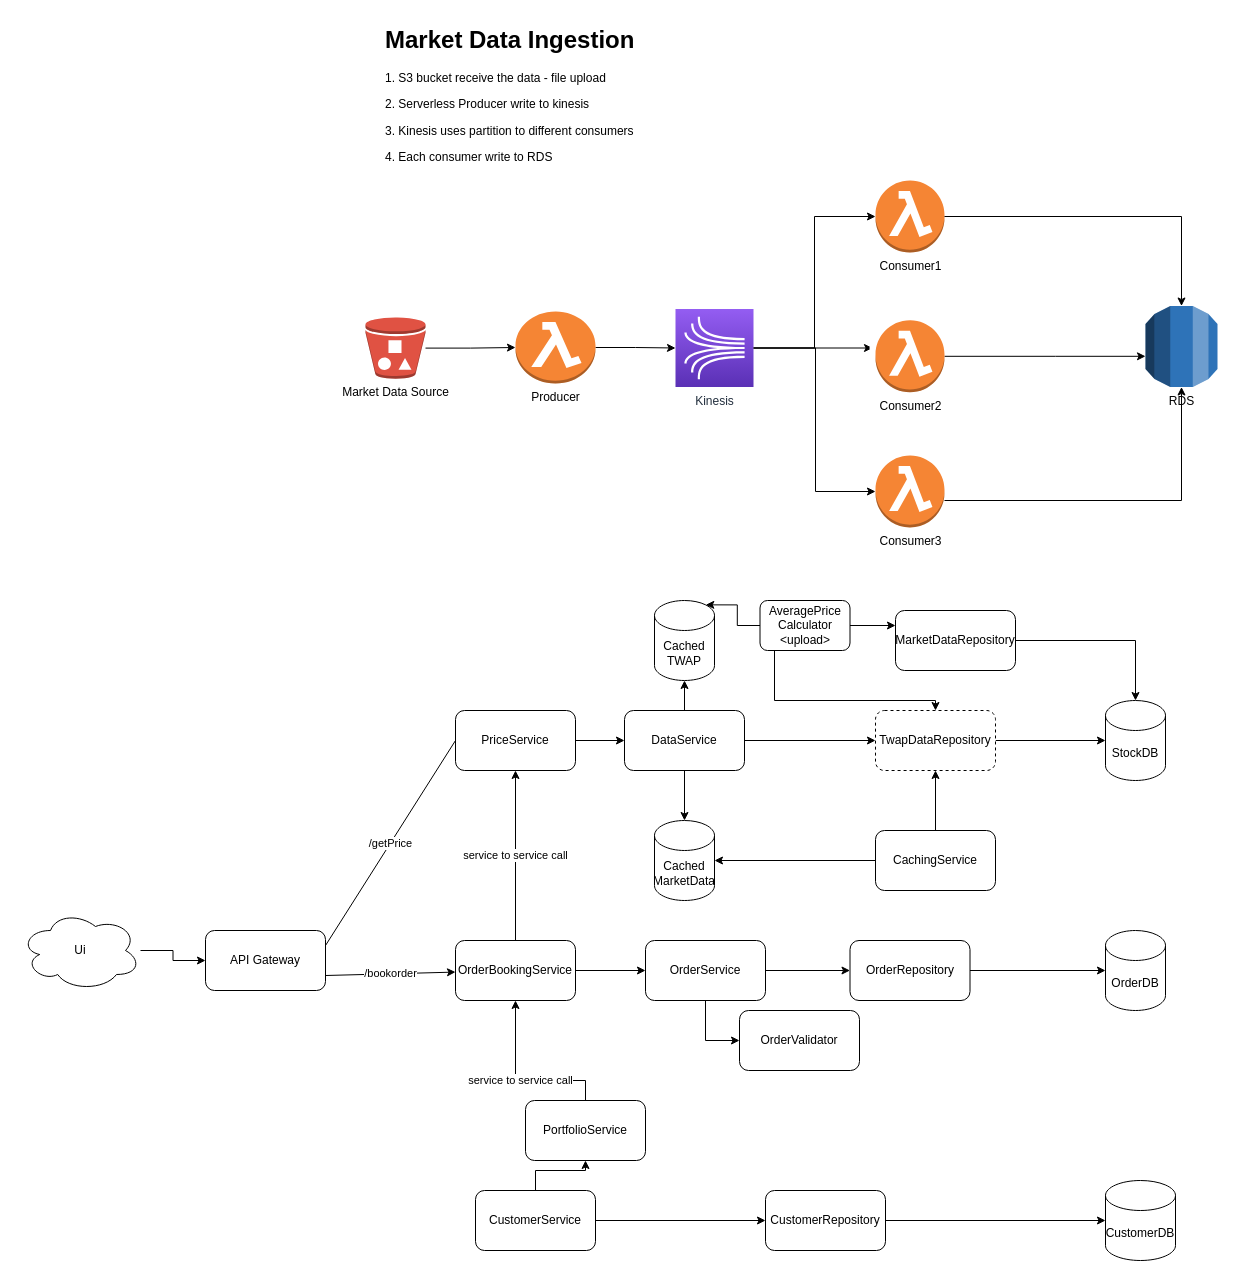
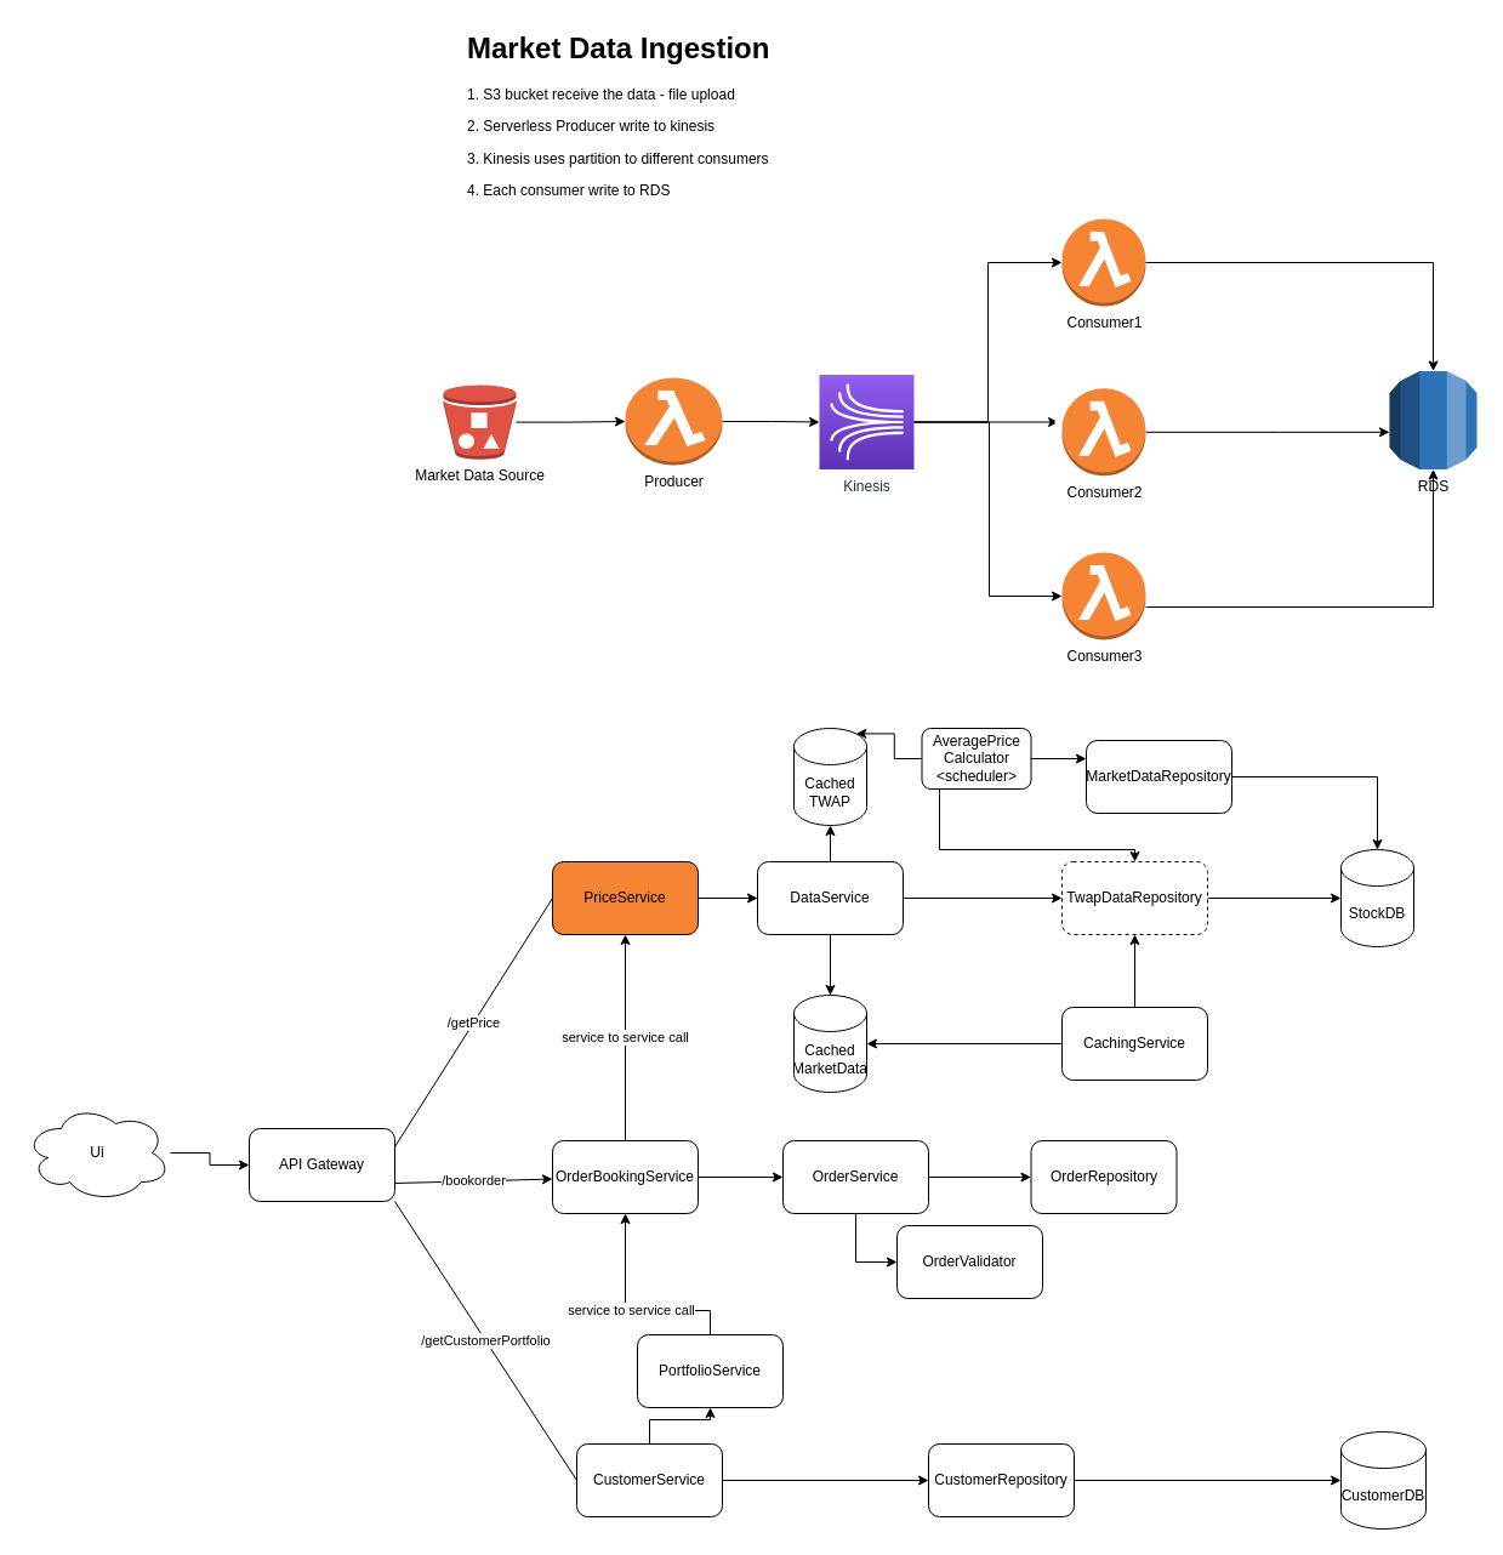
  <mxCell id="0" />
  <mxCell id="1" parent="0" />
  <mxCell id="2" style="edgeStyle=orthogonalEdgeStyle;rounded=0;orthogonalLoop=1;jettySize=auto;html=1;" edge="1" parent="1" source="3" target="8"><mxGeometry relative="1" as="geometry" /></mxCell>
  <mxCell id="3" value="Producer" style="outlineConnect=0;dashed=0;verticalLabelPosition=bottom;verticalAlign=top;align=center;html=1;shape=mxgraph.aws3.lambda_function;fillColor=#F58534;gradientColor=none;" vertex="1" parent="1"><mxGeometry x="515" y="311" width="80" height="72" as="geometry" /></mxCell>
  <mxCell id="4" value="RDS" style="outlineConnect=0;dashed=0;verticalLabelPosition=bottom;verticalAlign=top;align=center;html=1;shape=mxgraph.aws3.rds;fillColor=#2E73B8;gradientColor=none;" vertex="1" parent="1"><mxGeometry x="1145" y="305.5" width="72" height="81" as="geometry" /></mxCell>
  <mxCell id="5" style="edgeStyle=orthogonalEdgeStyle;rounded=0;orthogonalLoop=1;jettySize=auto;html=1;" edge="1" parent="1" source="6" target="3"><mxGeometry relative="1" as="geometry" /></mxCell>
  <mxCell id="6" value="Market Data Source" style="outlineConnect=0;dashed=0;verticalLabelPosition=bottom;verticalAlign=top;align=center;html=1;shape=mxgraph.aws3.bucket_with_objects;fillColor=#E05243;gradientColor=none;" vertex="1" parent="1"><mxGeometry x="365" y="316.75" width="60" height="61.5" as="geometry" /></mxCell>
  <mxCell id="7" value="" style="edgeStyle=orthogonalEdgeStyle;rounded=0;orthogonalLoop=1;jettySize=auto;html=1;" edge="1" parent="1" source="8" target="13"><mxGeometry relative="1" as="geometry" /></mxCell>
  <mxCell id="8" value="Kinesis" style="sketch=0;points=[[0,0,0],[0.25,0,0],[0.5,0,0],[0.75,0,0],[1,0,0],[0,1,0],[0.25,1,0],[0.5,1,0],[0.75,1,0],[1,1,0],[0,0.25,0],[0,0.5,0],[0,0.75,0],[1,0.25,0],[1,0.5,0],[1,0.75,0]];outlineConnect=0;fontColor=#232F3E;gradientColor=#945DF2;gradientDirection=north;fillColor=#5A30B5;strokeColor=#ffffff;dashed=0;verticalLabelPosition=bottom;verticalAlign=top;align=center;html=1;fontSize=12;fontStyle=0;aspect=fixed;shape=mxgraph.aws4.resourceIcon;resIcon=mxgraph.aws4.kinesis;" vertex="1" parent="1"><mxGeometry x="675" y="308.5" width="78" height="78" as="geometry" /></mxCell>
  <mxCell id="9" value="Consumer1" style="outlineConnect=0;dashed=0;verticalLabelPosition=bottom;verticalAlign=top;align=center;html=1;shape=mxgraph.aws3.lambda_function;fillColor=#F58534;gradientColor=none;" vertex="1" parent="1"><mxGeometry x="875" y="180" width="69" height="72" as="geometry" /></mxCell>
  <mxCell id="10" value="" style="edgeStyle=orthogonalEdgeStyle;rounded=0;orthogonalLoop=1;jettySize=auto;html=1;" edge="1" parent="1" source="11" target="4"><mxGeometry relative="1" as="geometry"><mxPoint x="1065" y="390" as="targetPoint" /><Array as="points"><mxPoint x="1055" y="356" /><mxPoint x="1055" y="356" /></Array></mxGeometry></mxCell>
  <mxCell id="11" value="Consumer2" style="outlineConnect=0;dashed=0;verticalLabelPosition=bottom;verticalAlign=top;align=center;html=1;shape=mxgraph.aws3.lambda_function;fillColor=#F58534;gradientColor=none;" vertex="1" parent="1"><mxGeometry x="875" y="319.75" width="69" height="72" as="geometry" /></mxCell>
  <mxCell id="12" value="Consumer3" style="outlineConnect=0;dashed=0;verticalLabelPosition=bottom;verticalAlign=top;align=center;html=1;shape=mxgraph.aws3.lambda_function;fillColor=#F58534;gradientColor=none;" vertex="1" parent="1"><mxGeometry x="875" y="455" width="69" height="72" as="geometry" /></mxCell>
  <mxCell id="13" value="" style="shape=waypoint;sketch=0;size=6;pointerEvents=1;points=[];fillColor=#5A30B5;resizable=0;rotatable=0;perimeter=centerPerimeter;snapToPoint=1;dashed=0;fontColor=#232F3E;fontStyle=0;verticalAlign=top;strokeColor=#ffffff;gradientColor=#945DF2;gradientDirection=north;" vertex="1" parent="1"><mxGeometry x="852" y="327.5" width="40" height="40" as="geometry" /></mxCell>
  <mxCell id="14" value="" style="edgeStyle=orthogonalEdgeStyle;rounded=0;orthogonalLoop=1;jettySize=auto;html=1;entryX=0;entryY=0.5;entryDx=0;entryDy=0;entryPerimeter=0;" edge="1" parent="1" source="8" target="9"><mxGeometry relative="1" as="geometry"><mxPoint x="725" y="260" as="sourcePoint" /><mxPoint x="844" y="260" as="targetPoint" /></mxGeometry></mxCell>
  <mxCell id="15" value="" style="edgeStyle=orthogonalEdgeStyle;rounded=0;orthogonalLoop=1;jettySize=auto;html=1;" edge="1" parent="1" source="8" target="12"><mxGeometry relative="1" as="geometry"><mxPoint x="763" y="357.5" as="sourcePoint" /><mxPoint x="885" y="226" as="targetPoint" /><Array as="points"><mxPoint x="815" y="348" /><mxPoint x="815" y="491" /></Array></mxGeometry></mxCell>
  <mxCell id="16" value="" style="edgeStyle=orthogonalEdgeStyle;rounded=0;orthogonalLoop=1;jettySize=auto;html=1;" edge="1" parent="1" source="9" target="4"><mxGeometry relative="1" as="geometry"><mxPoint x="951" y="215.5" as="sourcePoint" /><mxPoint x="1152" y="215.5" as="targetPoint" /><Array as="points"><mxPoint x="1181" y="216" /></Array></mxGeometry></mxCell>
  <mxCell id="17" value="" style="edgeStyle=orthogonalEdgeStyle;rounded=0;orthogonalLoop=1;jettySize=auto;html=1;" edge="1" parent="1" source="12" target="4"><mxGeometry relative="1" as="geometry"><mxPoint x="944" y="500" as="sourcePoint" /><mxPoint x="1181" y="594.75" as="targetPoint" /><Array as="points"><mxPoint x="1181" y="500" /></Array></mxGeometry></mxCell>
  <mxCell id="18" value="&lt;h1&gt;Market Data Ingestion&lt;/h1&gt;&lt;p&gt;1. S3 bucket receive the data - file upload&lt;/p&gt;&lt;p&gt;2. Serverless Producer write to kinesis&lt;/p&gt;&lt;p&gt;3. Kinesis uses partition to different consumers&lt;/p&gt;&lt;p&gt;4. Each consumer write to RDS&amp;nbsp;&lt;/p&gt;" style="text;html=1;strokeColor=none;fillColor=none;spacing=5;spacingTop=-20;whiteSpace=wrap;overflow=hidden;rounded=0;align=left;" vertex="1" parent="1"><mxGeometry x="380" y="20" width="270" height="190" as="geometry" /></mxCell>
  <mxCell id="19" style="edgeStyle=orthogonalEdgeStyle;rounded=0;orthogonalLoop=1;jettySize=auto;html=1;" edge="1" parent="1" source="52" target="37"><mxGeometry relative="1" as="geometry"><mxPoint x="545" y="730" as="sourcePoint" /></mxGeometry></mxCell>
  <mxCell id="20" value="" style="edgeStyle=orthogonalEdgeStyle;rounded=0;orthogonalLoop=1;jettySize=auto;html=1;" edge="1" parent="1" source="21" target="52"><mxGeometry relative="1" as="geometry" /></mxCell>
- <mxCell id="21" value="PriceService" style="rounded=1;whiteSpace=wrap;html=1;align=center;" vertex="1" parent="1"><mxGeometry x="455" y="710" width="120" height="60" as="geometry" /></mxCell>
+ <mxCell id="21" value="PriceService" style="rounded=1;whiteSpace=wrap;html=1;align=center;fillColor=#f58534;" vertex="1" parent="1"><mxGeometry x="455" y="710" width="120" height="60" as="geometry" /></mxCell>
  <mxCell id="22" value="StockDB" style="shape=cylinder3;whiteSpace=wrap;html=1;boundedLbl=1;backgroundOutline=1;size=15;align=center;" vertex="1" parent="1"><mxGeometry x="1105" y="700" width="60" height="80" as="geometry" /></mxCell>
  <mxCell id="23" style="edgeStyle=orthogonalEdgeStyle;rounded=0;orthogonalLoop=1;jettySize=auto;html=1;" edge="1" parent="1" source="24" target="22"><mxGeometry relative="1" as="geometry" /></mxCell>
  <mxCell id="24" value="MarketDataRepository" style="rounded=1;whiteSpace=wrap;html=1;align=center;" vertex="1" parent="1"><mxGeometry x="895" y="610" width="120" height="60" as="geometry" /></mxCell>
  <mxCell id="25" value="service to service call" style="edgeStyle=orthogonalEdgeStyle;rounded=0;orthogonalLoop=1;jettySize=auto;html=1;" edge="1" parent="1" source="27" target="21"><mxGeometry relative="1" as="geometry" /></mxCell>
  <mxCell id="26" value="" style="edgeStyle=orthogonalEdgeStyle;rounded=0;orthogonalLoop=1;jettySize=auto;html=1;" edge="1" parent="1" source="27" target="49"><mxGeometry relative="1" as="geometry" /></mxCell>
  <mxCell id="27" value="OrderBookingService" style="rounded=1;whiteSpace=wrap;html=1;align=center;" vertex="1" parent="1"><mxGeometry x="455" y="940" width="120" height="60" as="geometry" /></mxCell>
- <mxCell id="28" style="edgeStyle=orthogonalEdgeStyle;rounded=0;orthogonalLoop=1;jettySize=auto;html=1;entryX=0;entryY=0.5;entryDx=0;entryDy=0;entryPerimeter=0;" edge="1" parent="1" source="29" target="46"><mxGeometry relative="1" as="geometry" /></mxCell>
  <mxCell id="29" value="OrderRepository" style="rounded=1;whiteSpace=wrap;html=1;align=center;" vertex="1" parent="1"><mxGeometry x="849.5" y="940" width="120" height="60" as="geometry" /></mxCell>
  <mxCell id="30" value="/getPrice" style="endArrow=none;html=1;rounded=0;entryX=0;entryY=0.5;entryDx=0;entryDy=0;exitX=1;exitY=0.25;exitDx=0;exitDy=0;" edge="1" parent="1" source="36" target="21"><mxGeometry width="50" height="50" relative="1" as="geometry"><mxPoint x="264" y="730" as="sourcePoint" /><mxPoint x="424" y="730" as="targetPoint" /></mxGeometry></mxCell>
  <mxCell id="31" value="/bookorder" style="endArrow=classic;html=1;rounded=0;exitX=1;exitY=0.75;exitDx=0;exitDy=0;" edge="1" parent="1" source="36" target="27"><mxGeometry width="50" height="50" relative="1" as="geometry"><mxPoint x="225" y="880" as="sourcePoint" /><mxPoint x="305" y="810" as="targetPoint" /></mxGeometry></mxCell>
  <mxCell id="32" style="edgeStyle=orthogonalEdgeStyle;rounded=0;orthogonalLoop=1;jettySize=auto;html=1;entryX=0;entryY=0.5;entryDx=0;entryDy=0;entryPerimeter=0;" edge="1" parent="1" source="33" target="22"><mxGeometry relative="1" as="geometry" /></mxCell>
  <mxCell id="33" value="TwapDataRepository" style="rounded=1;whiteSpace=wrap;html=1;align=center;dashed=1;" vertex="1" parent="1"><mxGeometry x="875" y="710" width="120" height="60" as="geometry" /></mxCell>
  <mxCell id="34" value="" style="edgeStyle=orthogonalEdgeStyle;rounded=0;orthogonalLoop=1;jettySize=auto;html=1;" edge="1" parent="1" source="35" target="36"><mxGeometry relative="1" as="geometry" /></mxCell>
  <mxCell id="35" value="Ui" style="ellipse;shape=cloud;whiteSpace=wrap;html=1;align=center;" vertex="1" parent="1"><mxGeometry x="20" y="910" width="120" height="80" as="geometry" /></mxCell>
  <mxCell id="36" value="API Gateway" style="rounded=1;whiteSpace=wrap;html=1;align=center;" vertex="1" parent="1"><mxGeometry x="205" y="930" width="120" height="60" as="geometry" /></mxCell>
  <mxCell id="37" value="Cached&lt;br&gt;MarketData" style="shape=cylinder3;whiteSpace=wrap;html=1;boundedLbl=1;backgroundOutline=1;size=15;align=center;" vertex="1" parent="1"><mxGeometry x="654" y="820" width="60" height="80" as="geometry" /></mxCell>
  <mxCell id="38" style="edgeStyle=orthogonalEdgeStyle;rounded=0;orthogonalLoop=1;jettySize=auto;html=1;" edge="1" parent="1" source="40" target="37"><mxGeometry relative="1" as="geometry" /></mxCell>
  <mxCell id="39" style="edgeStyle=orthogonalEdgeStyle;rounded=0;orthogonalLoop=1;jettySize=auto;html=1;" edge="1" parent="1" source="40" target="33"><mxGeometry relative="1" as="geometry" /></mxCell>
  <mxCell id="40" value="CachingService" style="rounded=1;whiteSpace=wrap;html=1;align=center;" vertex="1" parent="1"><mxGeometry x="875" y="830" width="120" height="60" as="geometry" /></mxCell>
  <mxCell id="41" value="Cached&lt;br&gt;TWAP" style="shape=cylinder3;whiteSpace=wrap;html=1;boundedLbl=1;backgroundOutline=1;size=15;align=center;" vertex="1" parent="1"><mxGeometry x="654" y="600" width="60" height="80" as="geometry" /></mxCell>
  <mxCell id="42" style="edgeStyle=orthogonalEdgeStyle;rounded=0;orthogonalLoop=1;jettySize=auto;html=1;entryX=0;entryY=0.25;entryDx=0;entryDy=0;" edge="1" parent="1" source="45" target="24"><mxGeometry relative="1" as="geometry" /></mxCell>
  <mxCell id="43" style="edgeStyle=orthogonalEdgeStyle;rounded=0;orthogonalLoop=1;jettySize=auto;html=1;" edge="1" parent="1" source="45" target="33"><mxGeometry relative="1" as="geometry"><Array as="points"><mxPoint x="774" y="700" /><mxPoint x="935" y="700" /></Array></mxGeometry></mxCell>
  <mxCell id="44" style="edgeStyle=orthogonalEdgeStyle;rounded=0;orthogonalLoop=1;jettySize=auto;html=1;entryX=0.855;entryY=0;entryDx=0;entryDy=4.35;entryPerimeter=0;" edge="1" parent="1" source="45" target="41"><mxGeometry relative="1" as="geometry" /></mxCell>
- <mxCell id="45" value="AveragePrice&lt;br&gt;Calculator&lt;br&gt;&amp;lt;upload&amp;gt;" style="rounded=1;whiteSpace=wrap;html=1;align=center;" vertex="1" parent="1"><mxGeometry x="759.5" y="600" width="90" height="50" as="geometry" /></mxCell>
- <mxCell id="46" value="OrderDB" style="shape=cylinder3;whiteSpace=wrap;html=1;boundedLbl=1;backgroundOutline=1;size=15;align=center;" vertex="1" parent="1"><mxGeometry x="1105" y="930" width="60" height="80" as="geometry" /></mxCell>
+ <mxCell id="45" value="AveragePrice&lt;br&gt;Calculator&lt;br&gt;&amp;lt;scheduler&amp;gt;" style="rounded=1;whiteSpace=wrap;html=1;align=center;" vertex="1" parent="1"><mxGeometry x="759.5" y="600" width="90" height="50" as="geometry" /></mxCell>
  <mxCell id="47" value="" style="edgeStyle=orthogonalEdgeStyle;rounded=0;orthogonalLoop=1;jettySize=auto;html=1;" edge="1" parent="1" source="49" target="29"><mxGeometry relative="1" as="geometry" /></mxCell>
  <mxCell id="48" style="edgeStyle=orthogonalEdgeStyle;rounded=0;orthogonalLoop=1;jettySize=auto;html=1;entryX=0;entryY=0.5;entryDx=0;entryDy=0;" edge="1" parent="1" source="49" target="62"><mxGeometry relative="1" as="geometry" /></mxCell>
  <mxCell id="49" value="OrderService" style="rounded=1;whiteSpace=wrap;html=1;align=center;" vertex="1" parent="1"><mxGeometry x="645" y="940" width="120" height="60" as="geometry" /></mxCell>
  <mxCell id="50" value="" style="edgeStyle=orthogonalEdgeStyle;rounded=0;orthogonalLoop=1;jettySize=auto;html=1;" edge="1" parent="1" source="52" target="41"><mxGeometry relative="1" as="geometry" /></mxCell>
  <mxCell id="51" style="edgeStyle=orthogonalEdgeStyle;rounded=0;orthogonalLoop=1;jettySize=auto;html=1;" edge="1" parent="1" source="52" target="33"><mxGeometry relative="1" as="geometry" /></mxCell>
  <mxCell id="52" value="DataService" style="rounded=1;whiteSpace=wrap;html=1;align=center;" vertex="1" parent="1"><mxGeometry x="624" y="710" width="120" height="60" as="geometry" /></mxCell>
  <mxCell id="53" value="CustomerDB" style="shape=cylinder3;whiteSpace=wrap;html=1;boundedLbl=1;backgroundOutline=1;size=15;align=center;" vertex="1" parent="1"><mxGeometry x="1105" y="1180" width="70" height="80" as="geometry" /></mxCell>
  <mxCell id="54" style="edgeStyle=orthogonalEdgeStyle;rounded=0;orthogonalLoop=1;jettySize=auto;html=1;entryX=0.5;entryY=1;entryDx=0;entryDy=0;" edge="1" parent="1" source="55" target="59"><mxGeometry relative="1" as="geometry" /></mxCell>
  <mxCell id="55" value="CustomerService" style="rounded=1;whiteSpace=wrap;html=1;align=center;" vertex="1" parent="1"><mxGeometry x="475" y="1190" width="120" height="60" as="geometry" /></mxCell>
+ <mxCell id="56" value="/getCustomerPortfolio" style="endArrow=none;html=1;rounded=0;entryX=0;entryY=0.5;entryDx=0;entryDy=0;exitX=1;exitY=1;exitDx=0;exitDy=0;" edge="1" parent="1" source="36" target="55"><mxGeometry width="50" height="50" relative="1" as="geometry"><mxPoint x="245" y="1115" as="sourcePoint" /><mxPoint x="395" y="1030" as="targetPoint" /></mxGeometry></mxCell>
  <mxCell id="57" value="service to service call" style="edgeStyle=orthogonalEdgeStyle;rounded=0;orthogonalLoop=1;jettySize=auto;html=1;" edge="1" parent="1" source="59" target="27"><mxGeometry relative="1" as="geometry"><Array as="points"><mxPoint x="585" y="1080" /><mxPoint x="515" y="1080" /></Array></mxGeometry></mxCell>
  <mxCell id="58" style="edgeStyle=orthogonalEdgeStyle;rounded=0;orthogonalLoop=1;jettySize=auto;html=1;" edge="1" parent="1" source="55" target="61"><mxGeometry relative="1" as="geometry"><mxPoint x="875" y="1160" as="targetPoint" /></mxGeometry></mxCell>
  <mxCell id="59" value="PortfolioService" style="rounded=1;whiteSpace=wrap;html=1;align=center;" vertex="1" parent="1"><mxGeometry x="525" y="1100" width="120" height="60" as="geometry" /></mxCell>
  <mxCell id="60" value="" style="edgeStyle=orthogonalEdgeStyle;rounded=0;orthogonalLoop=1;jettySize=auto;html=1;" edge="1" parent="1" source="61" target="53"><mxGeometry relative="1" as="geometry" /></mxCell>
  <mxCell id="61" value="CustomerRepository" style="rounded=1;whiteSpace=wrap;html=1;align=center;" vertex="1" parent="1"><mxGeometry x="765" y="1190" width="120" height="60" as="geometry" /></mxCell>
  <mxCell id="62" value="OrderValidator" style="rounded=1;whiteSpace=wrap;html=1;align=center;" vertex="1" parent="1"><mxGeometry x="739" y="1010" width="120" height="60" as="geometry" /></mxCell>
